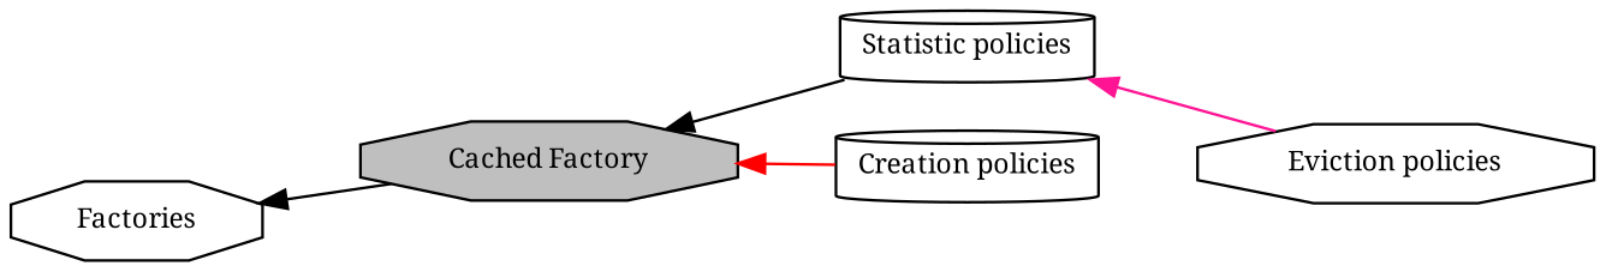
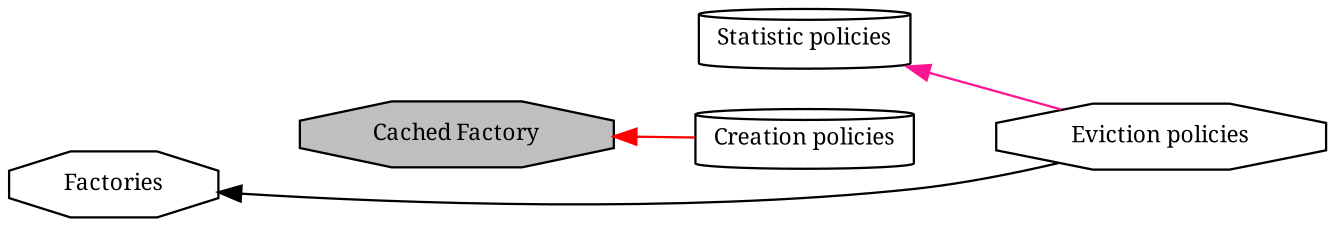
  digraph {
    fontname="Noto Serif"
    rankdir=LR
    node [color=black fontname="Noto Serif" fontsize=10 shape=octagon]
    edge [color=black dir=back fontname="Noto Serif" fontsize=8 labelfontname="FreeSans.ttf" labelfontsize=8 shape=plaintext style=solid]
    n1 [fillcolor=grey75 fontcolor=black height=0.2 label="Cached Factory" style=filled width=0.4]
    n2 [height=0.2 label="Statistic policies" shape=cylinder width=0.4]
    n3 [height=0.2 label="Creation policies" shape=cylinder width=0.4]
    n4 [height=0.2 label="Eviction policies" width=0.4]
    n5 [height=0.2 label=Factories width=0.4]
-   n1 -> n2
    n1 -> n3 [color=red]
    n2 -> n4 [color=deeppink]
-   n5 -> n1
+   n5 -> n4
  }
